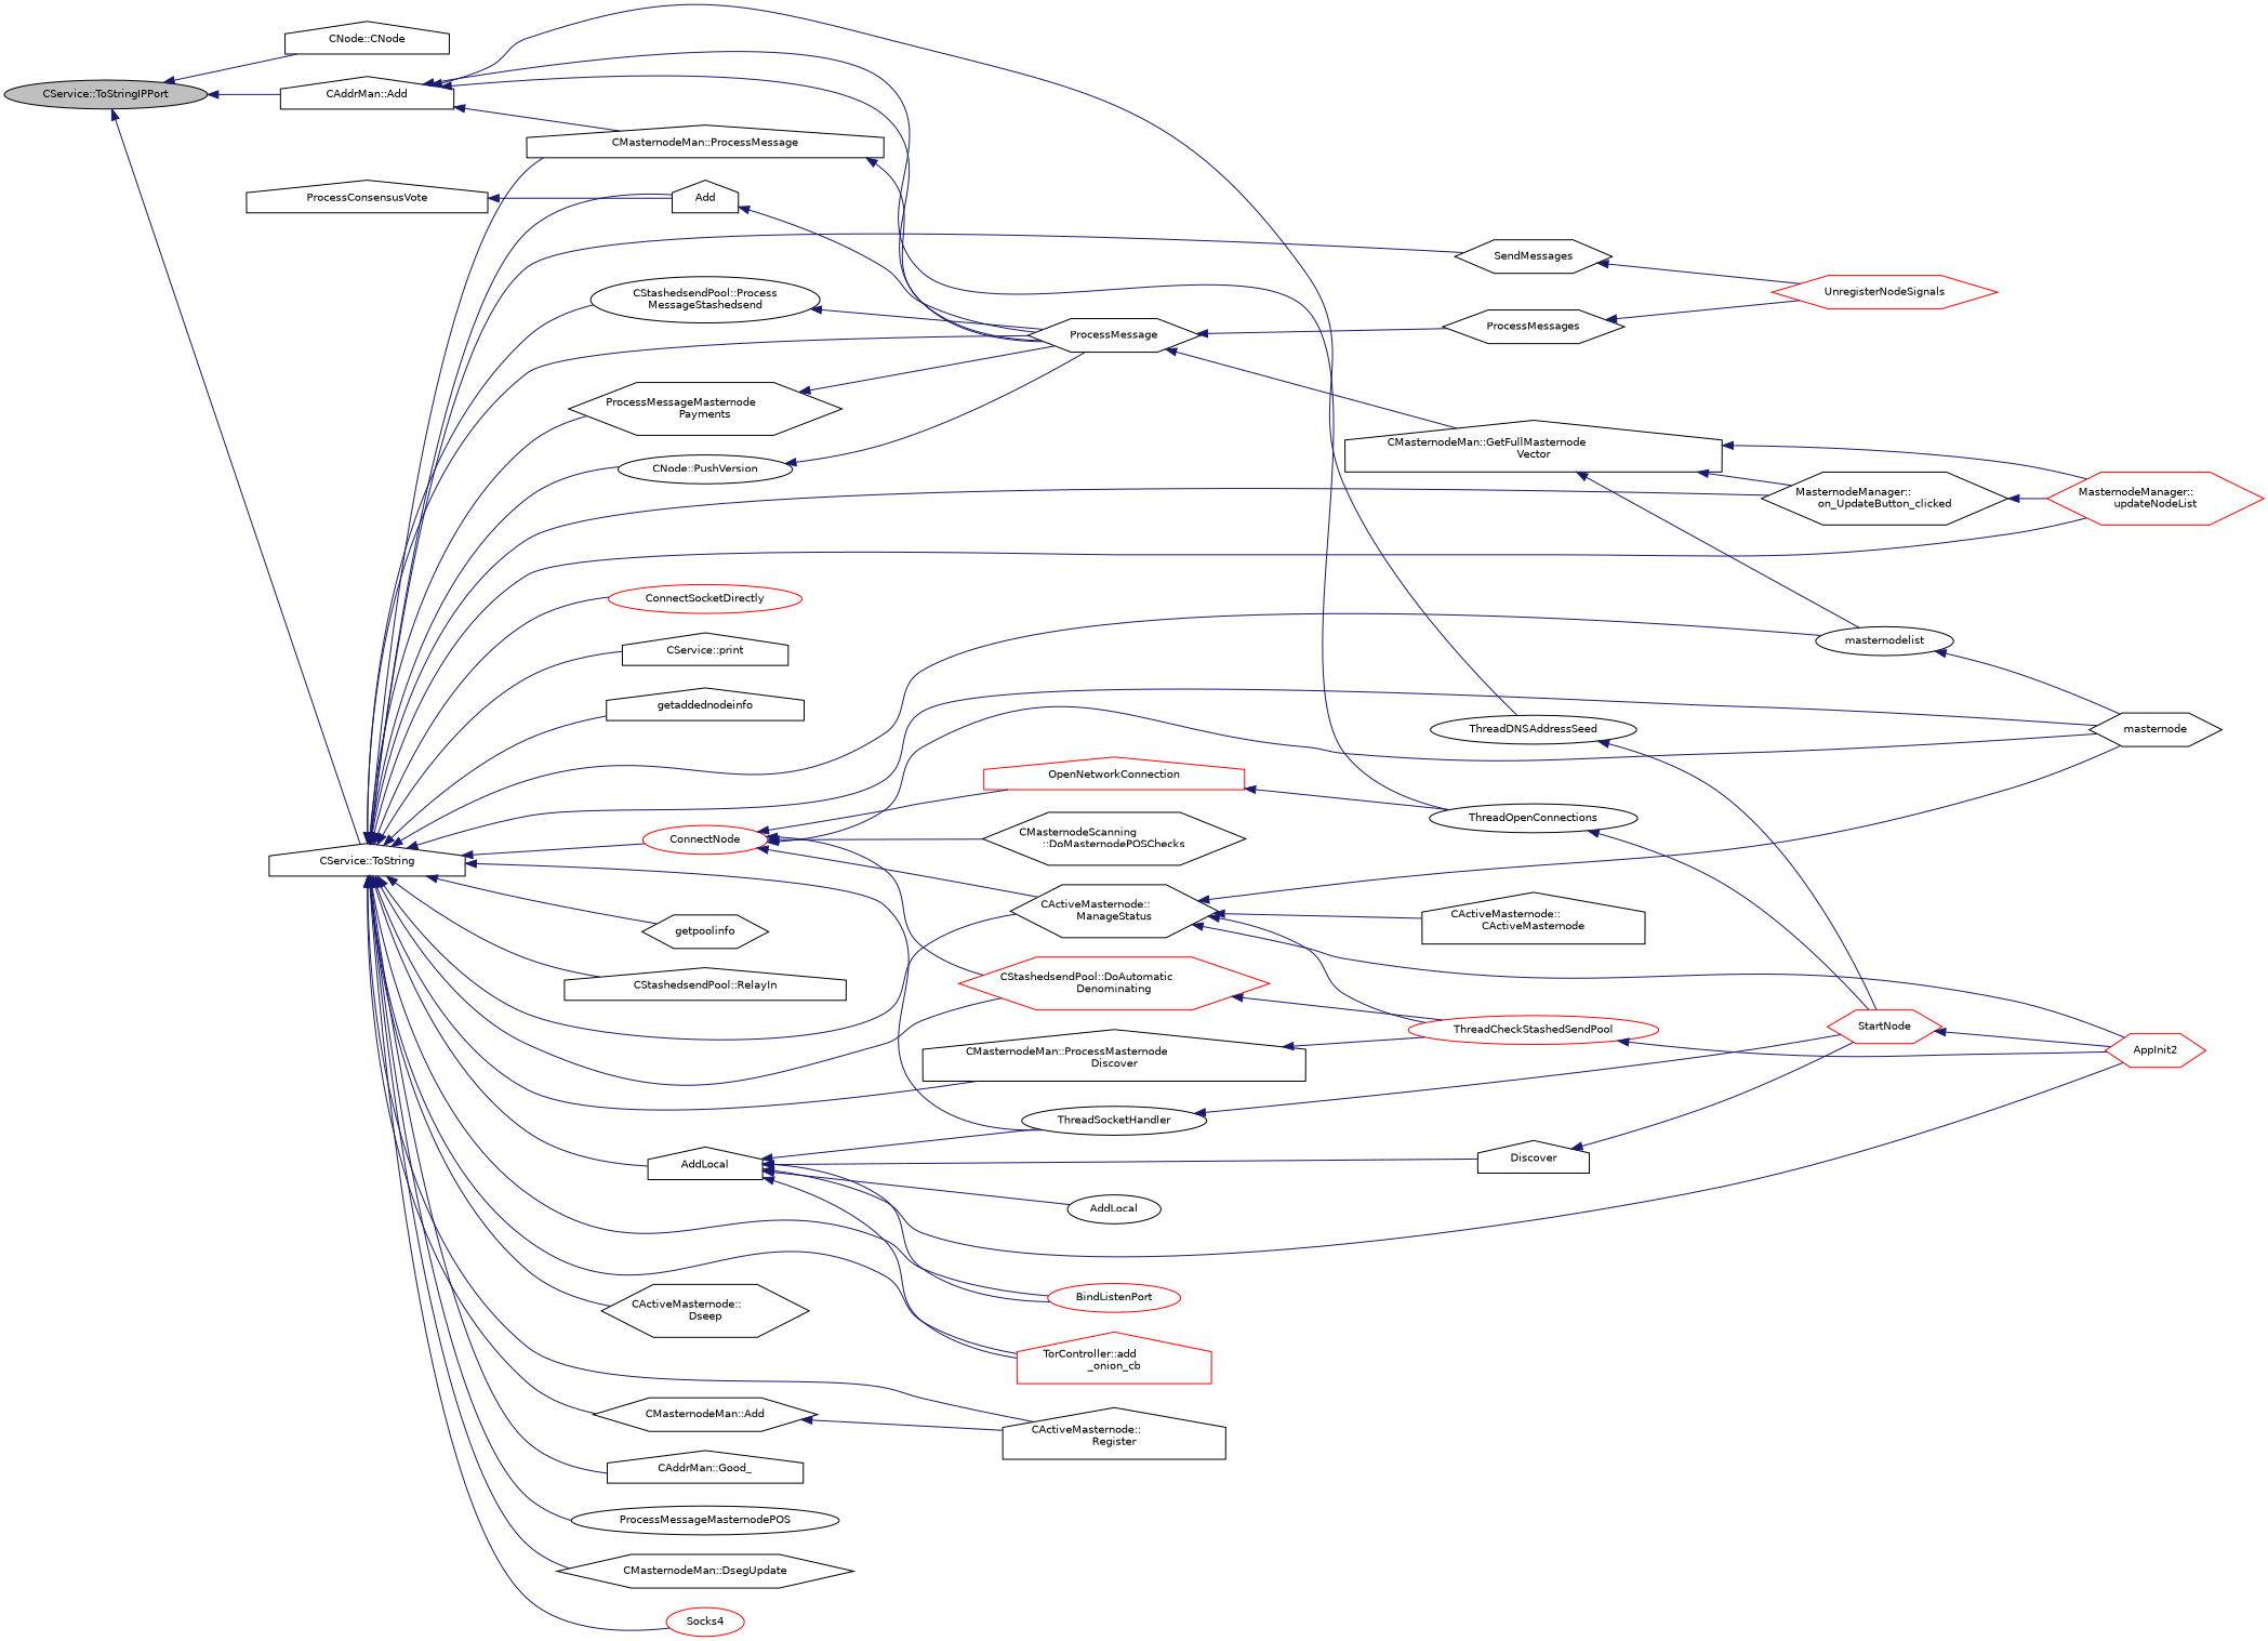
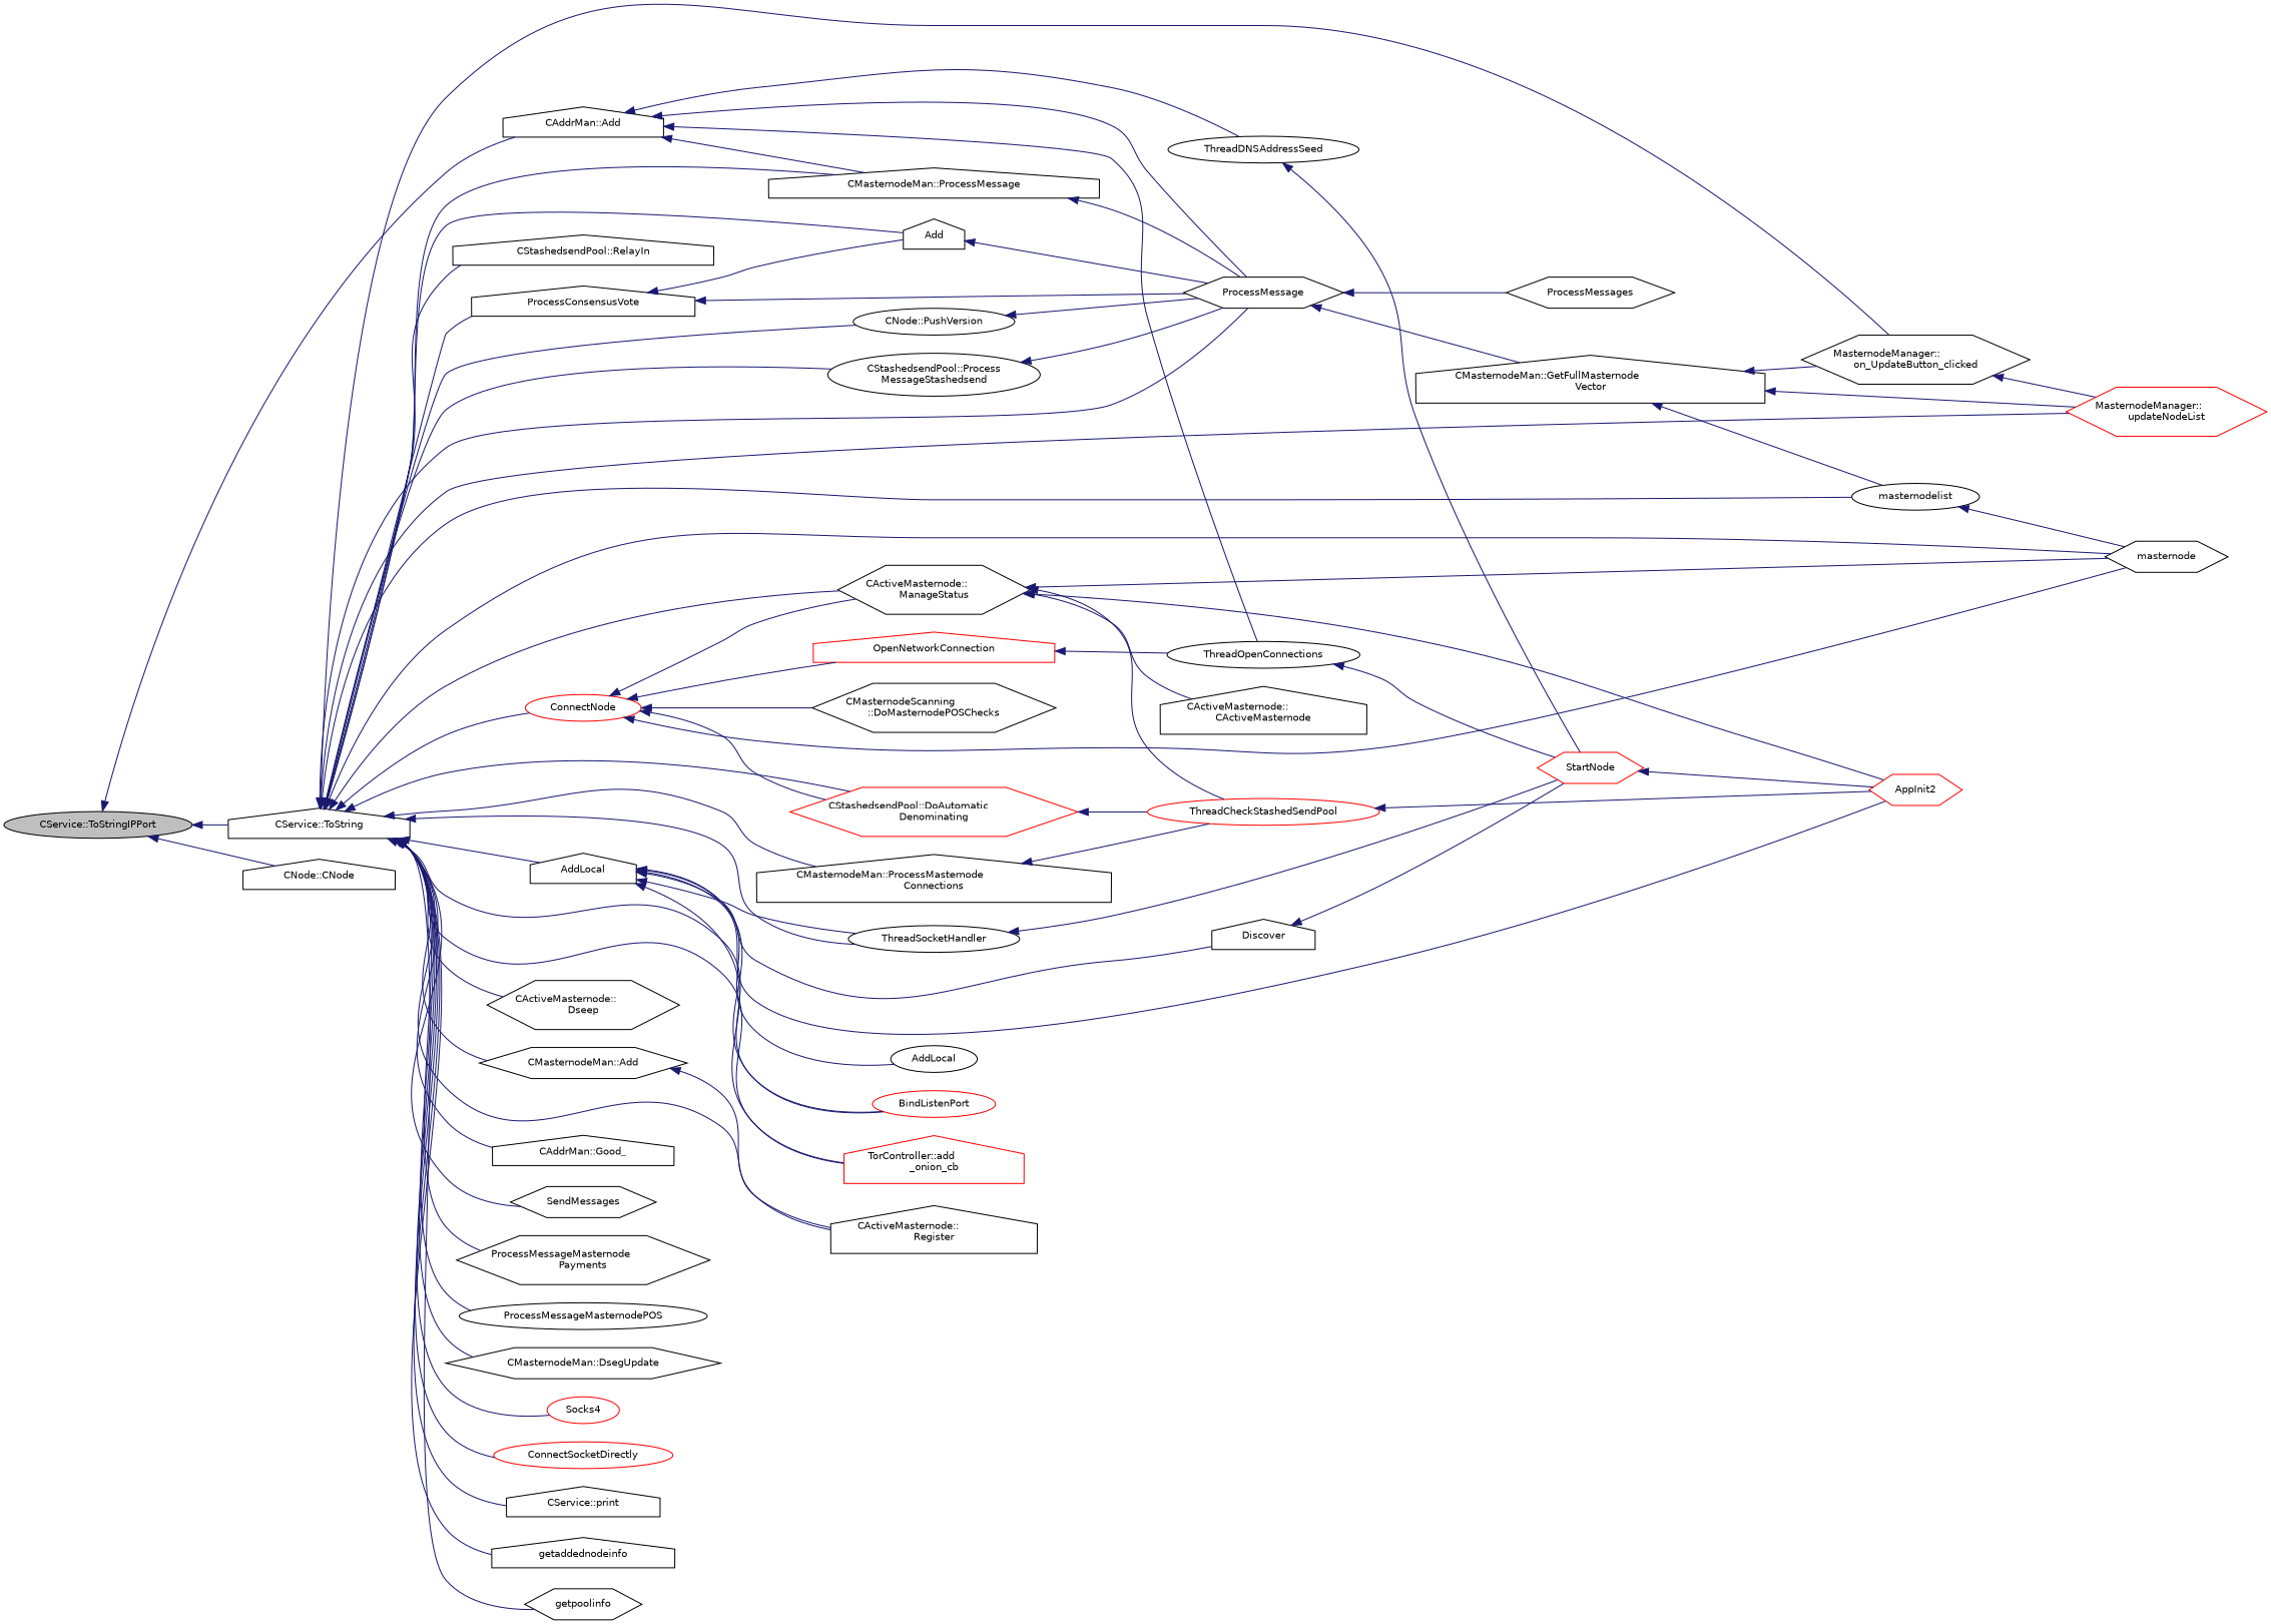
  digraph {
    rankdir=LR
    node [color=black fillcolor=white fontname=Helvetica fontsize=10 shape=house style=filled]
    edge [color=midnightblue dir=back fontname=Helvetica fontsize=10 labelfontname=Helvetica labelfontsize=10 style=solid]
    n1 [fillcolor=grey75 fontcolor=black height=0.2 label="CService::ToStringIPPort" shape=ellipse width=0.4]
    n2 [height=0.2 label="CAddrMan::Add" width=0.4]
    n3 [height=0.2 label="CNode::CNode" width=0.4]
    n4 [height=0.2 label="CService::ToString" width=0.4]
    n5 [height=0.2 label=ProcessMessage shape=hexagon width=0.4]
    n6 [height=0.2 label="CMasternodeMan::ProcessMessage" width=0.4]
    n7 [height=0.2 label=ThreadDNSAddressSeed shape=ellipse width=0.4]
    n8 [height=0.2 label=ThreadOpenConnections shape=ellipse width=0.4]
    n9 [color=red height=0.2 label="MasternodeManager::\lupdateNodeList" shape=hexagon width=0.4]
    n10 [height=0.2 label="MasternodeManager::\lon_UpdateButton_clicked" shape=hexagon width=0.4]
    n11 [height=0.2 label=masternodelist shape=ellipse width=0.4]
    n12 [height=0.2 label=masternode shape=hexagon width=0.4]
    n13 [height=0.2 label="CActiveMasternode::\lManageStatus" shape=hexagon width=0.4]
    n14 [height=0.2 label="CActiveMasternode::\lDseep" shape=hexagon width=0.4]
    n15 [height=0.2 label="CActiveMasternode::\lRegister" width=0.4]
    n16 [height=0.2 label="CAddrMan::Good_" width=0.4]
    n17 [height=0.2 label=Add width=0.4]
    n18 [height=0.2 label=ProcessConsensusVote width=0.4]
    n19 [height=0.2 label=SendMessages shape=hexagon width=0.4]
    n20 [height=0.2 label="ProcessMessageMasternode\lPayments" shape=hexagon width=0.4]
    n21 [height=0.2 label=ProcessMessageMasternodePOS shape=ellipse width=0.4]
    n22 [height=0.2 label="CMasternodeMan::Add" shape=hexagon width=0.4]
    n23 [height=0.2 label="CMasternodeMan::DsegUpdate" shape=hexagon width=0.4]
-   n24 [height=0.2 label="CMasternodeMan::ProcessMasternode\lDiscover" width=0.4]
+   n24 [height=0.2 label="CMasternodeMan::ProcessMasternode\lConnections" width=0.4]
    n25 [height=0.2 label=AddLocal width=0.4]
    n26 [height=0.2 label=ThreadSocketHandler shape=ellipse width=0.4]
    n27 [color=red height=0.2 label=BindListenPort shape=ellipse width=0.4]
    n28 [color=red height=0.2 label="TorController::add\l_onion_cb" width=0.4]
    n29 [color=red height=0.2 label=ConnectNode shape=ellipse width=0.4]
    n30 [color=red height=0.2 label="CStashedsendPool::DoAutomatic\lDenominating" shape=hexagon width=0.4]
    n31 [height=0.2 label="CNode::PushVersion" shape=ellipse width=0.4]
    n32 [color=red height=0.2 label=Socks4 shape=ellipse width=0.4]
    n33 [color=red height=0.2 label=ConnectSocketDirectly shape=ellipse width=0.4]
    n34 [height=0.2 label="CService::print" width=0.4]
    n35 [height=0.2 label=getaddednodeinfo width=0.4]
    n36 [height=0.2 label=getpoolinfo shape=hexagon width=0.4]
    n37 [height=0.2 label="CStashedsendPool::Process\lMessageStashedsend" shape=ellipse width=0.4]
    n38 [height=0.2 label="CStashedsendPool::RelayIn" width=0.4]
    n39 [height=0.2 label=ProcessMessages shape=hexagon width=0.4]
    n40 [height=0.2 label="CMasternodeMan::GetFullMasternode\lVector" width=0.4]
    n41 [color=red height=0.2 label=StartNode shape=hexagon width=0.4]
-   n42 [color=red height=0.2 label=UnregisterNodeSignals shape=hexagon width=0.4]
    n43 [color=red height=0.2 label=AppInit2 shape=hexagon width=0.4]
    n44 [height=0.2 label="CActiveMasternode::\lCActiveMasternode" width=0.4]
    n45 [color=red height=0.2 label=ThreadCheckStashedSendPool shape=ellipse width=0.4]
    n46 [height=0.2 label=AddLocal shape=ellipse width=0.4]
    n47 [height=0.2 label=Discover width=0.4]
    n48 [height=0.2 label="CMasternodeScanning\l::DoMasternodePOSChecks" shape=hexagon width=0.4]
    n49 [color=red height=0.2 label=OpenNetworkConnection width=0.4]
    n1 -> n2
    n1 -> n3
    n1 -> n4
    n2 -> n5
    n2 -> n6
    n2 -> n7
    n2 -> n8
    n4 -> n5
    n4 -> n6
    n4 -> n9
    n4 -> n10
    n4 -> n11
    n4 -> n12
    n4 -> n13
    n4 -> n14
    n4 -> n15
    n4 -> n16
    n4 -> n17
+   n4 -> n18
    n4 -> n19
    n4 -> n20
    n4 -> n21
    n4 -> n22
    n4 -> n23
    n4 -> n24
    n4 -> n25
    n4 -> n26
    n4 -> n27
    n4 -> n28
    n4 -> n29
    n4 -> n30
    n4 -> n31
    n4 -> n32
    n4 -> n33
    n4 -> n34
    n4 -> n35
    n4 -> n36
    n4 -> n37
    n4 -> n38
    n5 -> n39
    n5 -> n40
    n6 -> n5
    n7 -> n41
    n8 -> n41
    n10 -> n9
    n11 -> n12
    n13 -> n12
    n13 -> n43
    n13 -> n44
    n13 -> n45
    n17 -> n5
    n18 -> n17
-   n19 -> n42
-   n20 -> n5
+   n18 -> n5
    n22 -> n15
    n24 -> n45
    n25 -> n26
    n25 -> n27
    n25 -> n28
    n25 -> n43
    n25 -> n46
    n25 -> n47
    n26 -> n41
    n29 -> n12
    n29 -> n13
    n29 -> n30
    n29 -> n48
    n29 -> n49
    n30 -> n45
    n31 -> n5
    n37 -> n5
-   n39 -> n42
    n40 -> n9
    n40 -> n10
    n40 -> n11
    n41 -> n43
    n45 -> n43
    n47 -> n41
    n49 -> n8
  }
